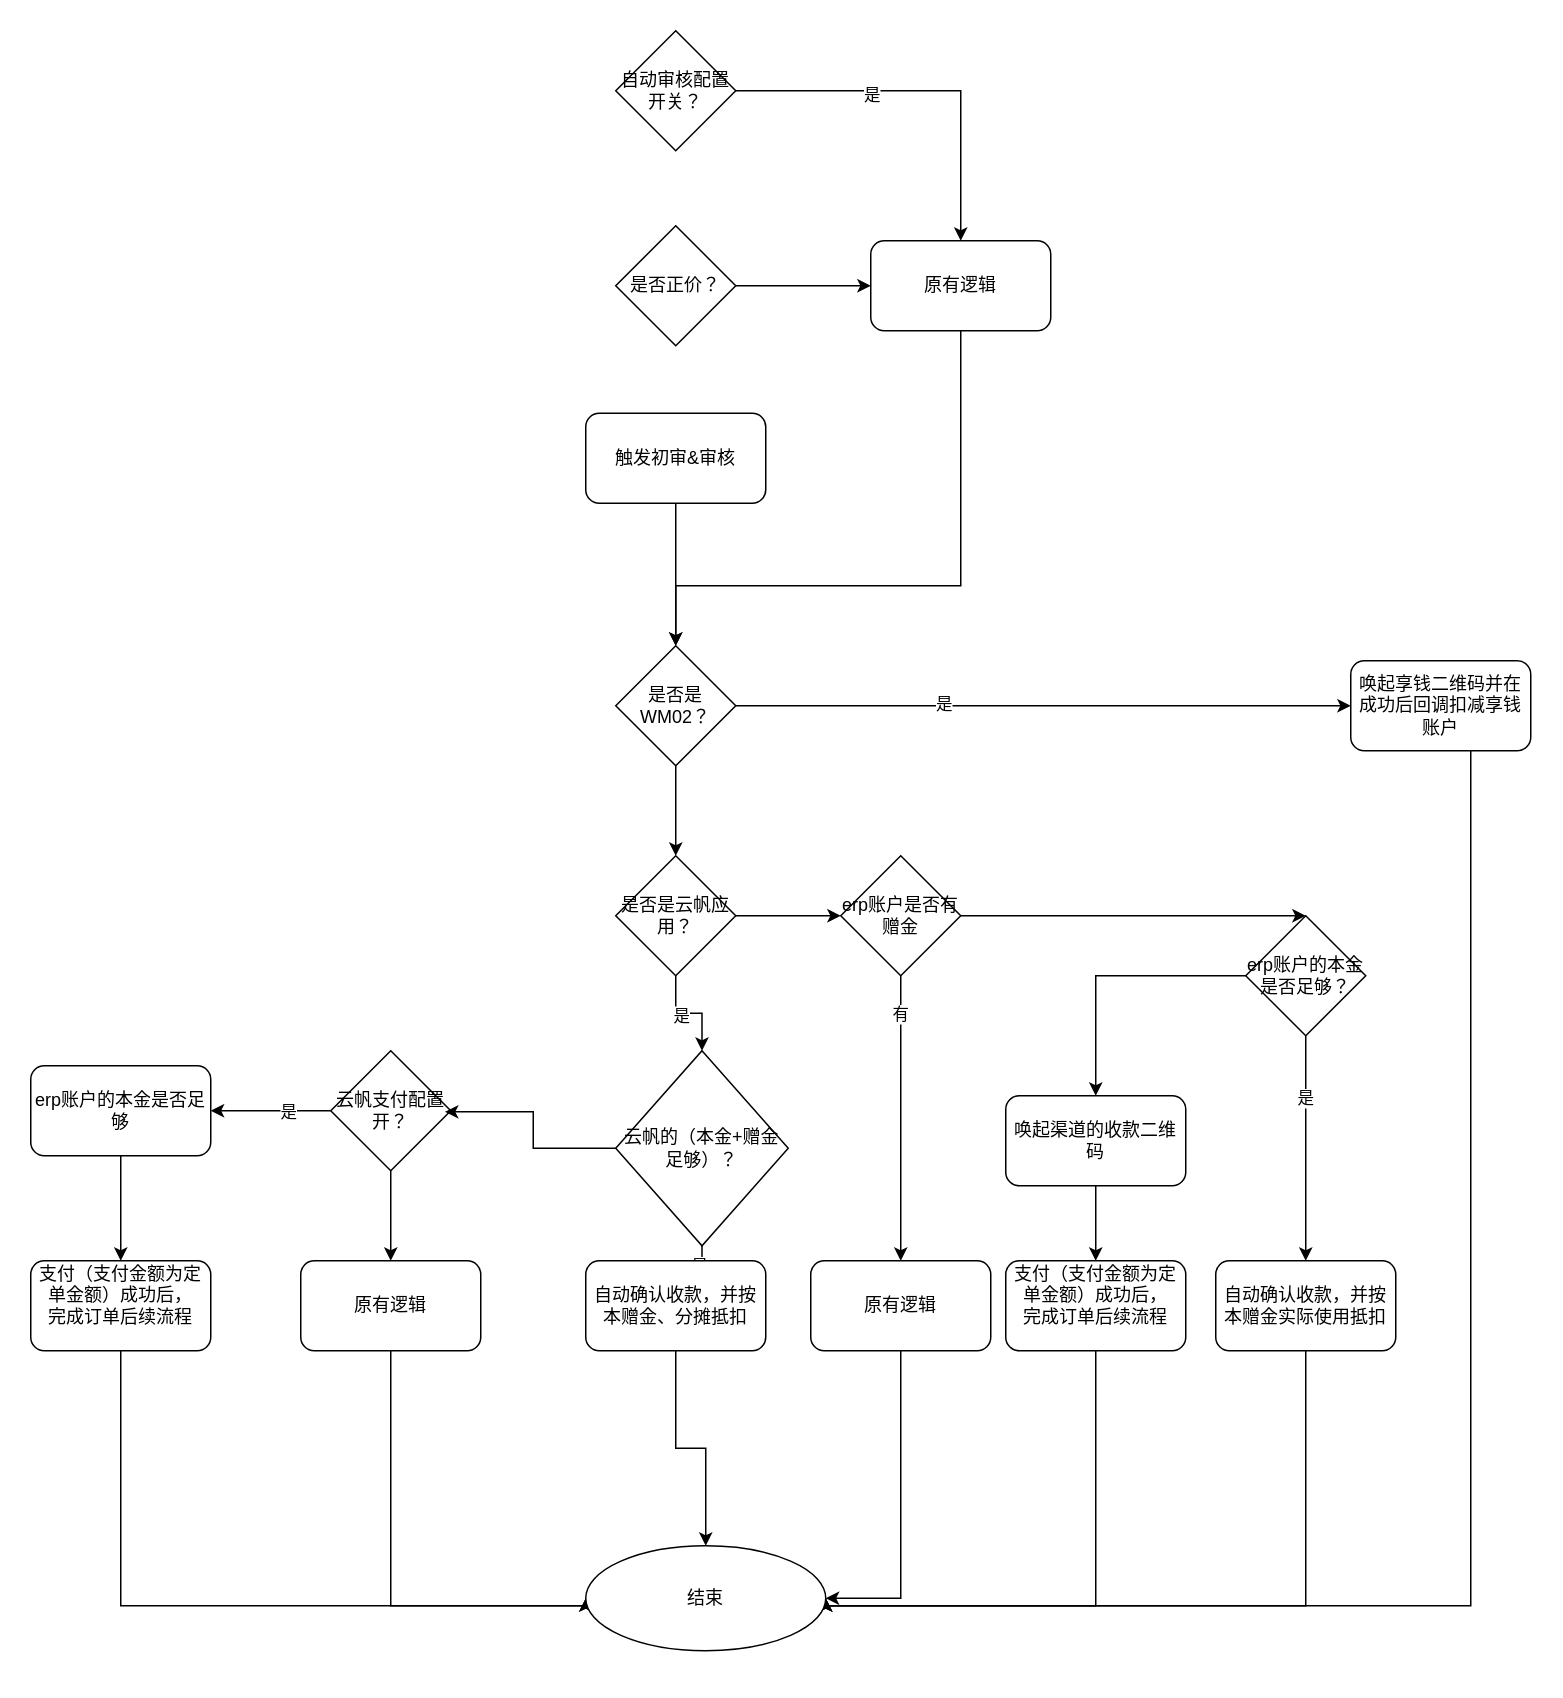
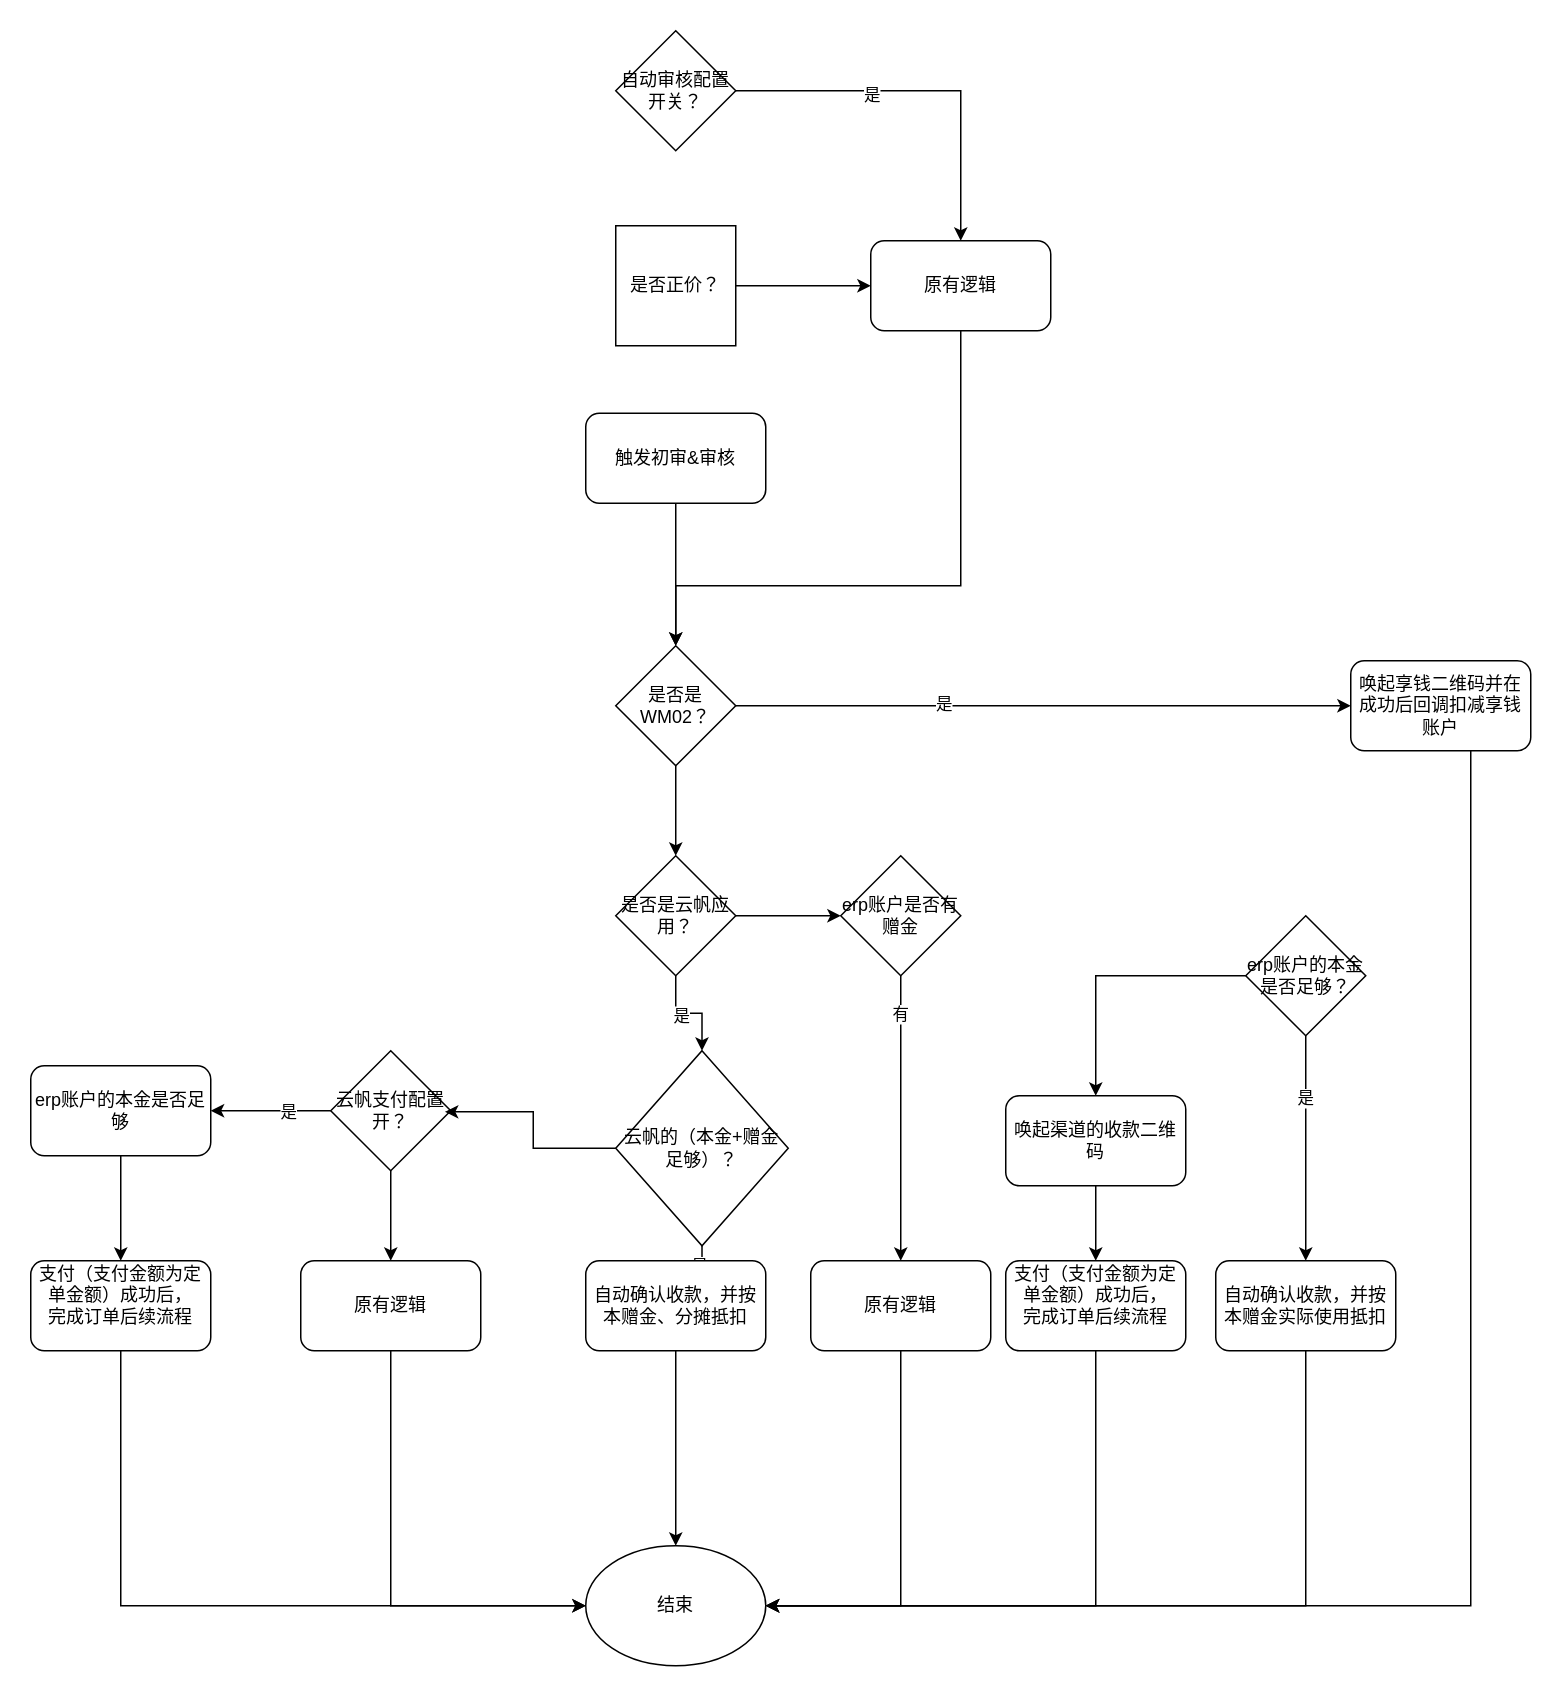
  <mxCell id="0" />
  <mxCell id="1" parent="0" />
  <mxCell id="2" style="edgeStyle=orthogonalEdgeStyle;rounded=0;orthogonalLoop=1;jettySize=auto;html=1;exitX=1;exitY=0.5;exitDx=0;exitDy=0;" edge="1" parent="1" source="4" target="8"><mxGeometry relative="1" as="geometry" /></mxCell>
  <mxCell id="3" value="是" style="edgeLabel;html=1;align=center;verticalAlign=middle;resizable=0;points=[];" vertex="1" connectable="0" parent="2"><mxGeometry x="-0.28" y="-2" relative="1" as="geometry"><mxPoint as="offset" /></mxGeometry></mxCell>
  <mxCell id="4" value="自动审核配置开关？" style="rhombus;whiteSpace=wrap;html=1;" vertex="1" parent="1"><mxGeometry x="410" y="20" width="80" height="80" as="geometry" /></mxCell>
  <mxCell id="5" style="edgeStyle=orthogonalEdgeStyle;rounded=0;orthogonalLoop=1;jettySize=auto;html=1;" edge="1" parent="1" source="6" target="8"><mxGeometry relative="1" as="geometry" /></mxCell>
- <mxCell id="6" value="是否正价？" style="rhombus;whiteSpace=wrap;html=1;" vertex="1" parent="1"><mxGeometry x="410" y="150" width="80" height="80" as="geometry" /></mxCell>
+ <mxCell id="6" value="是否正价？" style="whiteSpace=wrap;html=1;rounded=0;" vertex="1" parent="1"><mxGeometry x="410" y="150" width="80" height="80" as="geometry" /></mxCell>
  <mxCell id="7" style="edgeStyle=orthogonalEdgeStyle;rounded=0;orthogonalLoop=1;jettySize=auto;html=1;" edge="1" parent="1" source="8" target="14"><mxGeometry relative="1" as="geometry"><Array as="points"><mxPoint x="640" y="390" /><mxPoint x="450" y="390" /></Array></mxGeometry></mxCell>
  <mxCell id="8" value="原有逻辑" style="rounded=1;whiteSpace=wrap;html=1;" vertex="1" parent="1"><mxGeometry x="580" y="160" width="120" height="60" as="geometry" /></mxCell>
  <mxCell id="9" style="edgeStyle=orthogonalEdgeStyle;rounded=0;orthogonalLoop=1;jettySize=auto;html=1;entryX=0.5;entryY=0;entryDx=0;entryDy=0;" edge="1" parent="1" source="10" target="14"><mxGeometry relative="1" as="geometry" /></mxCell>
  <mxCell id="10" value="触发初审&amp;amp;审核" style="rounded=1;whiteSpace=wrap;html=1;" vertex="1" parent="1"><mxGeometry x="390" y="275" width="120" height="60" as="geometry" /></mxCell>
  <mxCell id="11" style="edgeStyle=orthogonalEdgeStyle;rounded=0;orthogonalLoop=1;jettySize=auto;html=1;" edge="1" parent="1" source="14" target="16"><mxGeometry relative="1" as="geometry" /></mxCell>
  <mxCell id="12" value="是" style="edgeLabel;html=1;align=center;verticalAlign=middle;resizable=0;points=[];" vertex="1" connectable="0" parent="11"><mxGeometry x="-0.326" y="2" relative="1" as="geometry"><mxPoint as="offset" /></mxGeometry></mxCell>
  <mxCell id="13" style="edgeStyle=orthogonalEdgeStyle;rounded=0;orthogonalLoop=1;jettySize=auto;html=1;" edge="1" parent="1" source="14" target="20"><mxGeometry relative="1" as="geometry" /></mxCell>
  <mxCell id="14" value="是否是WM02？" style="rhombus;whiteSpace=wrap;html=1;" vertex="1" parent="1"><mxGeometry x="410" y="430" width="80" height="80" as="geometry" /></mxCell>
  <mxCell id="15" style="edgeStyle=orthogonalEdgeStyle;rounded=0;orthogonalLoop=1;jettySize=auto;html=1;entryX=1;entryY=0.5;entryDx=0;entryDy=0;" edge="1" parent="1" source="16" target="49"><mxGeometry relative="1" as="geometry"><Array as="points"><mxPoint x="980" y="1070" /></Array></mxGeometry></mxCell>
  <mxCell id="16" value="唤起享钱二维码并在成功后回调扣减享钱账户" style="rounded=1;whiteSpace=wrap;html=1;" vertex="1" parent="1"><mxGeometry x="900" y="440" width="120" height="60" as="geometry" /></mxCell>
  <mxCell id="17" style="edgeStyle=orthogonalEdgeStyle;rounded=0;orthogonalLoop=1;jettySize=auto;html=1;exitX=0.5;exitY=1;exitDx=0;exitDy=0;" edge="1" parent="1" source="20" target="23"><mxGeometry relative="1" as="geometry" /></mxCell>
  <mxCell id="18" value="是" style="edgeLabel;html=1;align=center;verticalAlign=middle;resizable=0;points=[];" vertex="1" connectable="0" parent="17"><mxGeometry x="-0.171" y="-1" relative="1" as="geometry"><mxPoint as="offset" /></mxGeometry></mxCell>
  <mxCell id="19" style="edgeStyle=orthogonalEdgeStyle;rounded=0;orthogonalLoop=1;jettySize=auto;html=1;exitX=1;exitY=0.5;exitDx=0;exitDy=0;entryX=0;entryY=0.5;entryDx=0;entryDy=0;" edge="1" parent="1" source="20" target="51"><mxGeometry relative="1" as="geometry" /></mxCell>
  <mxCell id="20" value="是否是云帆应用？" style="rhombus;whiteSpace=wrap;html=1;" vertex="1" parent="1"><mxGeometry x="410" y="570" width="80" height="80" as="geometry" /></mxCell>
  <mxCell id="21" style="edgeStyle=orthogonalEdgeStyle;rounded=0;orthogonalLoop=1;jettySize=auto;html=1;exitX=0.5;exitY=1;exitDx=0;exitDy=0;" edge="1" parent="1" source="23" target="25"><mxGeometry relative="1" as="geometry" /></mxCell>
  <mxCell id="22" value="是" style="edgeLabel;html=1;align=center;verticalAlign=middle;resizable=0;points=[];" vertex="1" connectable="0" parent="21"><mxGeometry x="-0.468" y="-2" relative="1" as="geometry"><mxPoint as="offset" /></mxGeometry></mxCell>
  <mxCell id="23" value="云帆的（本金+赠金足够）？" style="rhombus;whiteSpace=wrap;html=1;" vertex="1" parent="1"><mxGeometry x="410" y="700" width="115" height="130" as="geometry" /></mxCell>
  <mxCell id="24" style="edgeStyle=orthogonalEdgeStyle;rounded=0;orthogonalLoop=1;jettySize=auto;html=1;exitX=0.5;exitY=1;exitDx=0;exitDy=0;" edge="1" parent="1" source="25" target="49"><mxGeometry relative="1" as="geometry" /></mxCell>
  <mxCell id="25" value="自动确认收款，并按本赠金、分摊抵扣" style="rounded=1;whiteSpace=wrap;html=1;" vertex="1" parent="1"><mxGeometry x="390" y="840" width="120" height="60" as="geometry" /></mxCell>
  <mxCell id="26" style="edgeStyle=orthogonalEdgeStyle;rounded=0;orthogonalLoop=1;jettySize=auto;html=1;exitX=0.5;exitY=1;exitDx=0;exitDy=0;" edge="1" parent="1" source="29" target="31"><mxGeometry relative="1" as="geometry" /></mxCell>
  <mxCell id="27" style="edgeStyle=orthogonalEdgeStyle;rounded=0;orthogonalLoop=1;jettySize=auto;html=1;exitX=0;exitY=0.5;exitDx=0;exitDy=0;entryX=1;entryY=0.5;entryDx=0;entryDy=0;" edge="1" parent="1" source="29" target="34"><mxGeometry relative="1" as="geometry" /></mxCell>
  <mxCell id="28" value="是" style="edgeLabel;html=1;align=center;verticalAlign=middle;resizable=0;points=[];" vertex="1" connectable="0" parent="27"><mxGeometry x="-0.275" relative="1" as="geometry"><mxPoint as="offset" /></mxGeometry></mxCell>
  <mxCell id="29" value="云帆支付配置开？" style="rhombus;whiteSpace=wrap;html=1;" vertex="1" parent="1"><mxGeometry x="220" y="700" width="80" height="80" as="geometry" /></mxCell>
  <mxCell id="30" style="edgeStyle=orthogonalEdgeStyle;rounded=0;orthogonalLoop=1;jettySize=auto;html=1;entryX=0;entryY=0.5;entryDx=0;entryDy=0;" edge="1" parent="1" source="31" target="49"><mxGeometry relative="1" as="geometry"><Array as="points"><mxPoint x="260" y="1070" /></Array></mxGeometry></mxCell>
  <mxCell id="31" value="原有逻辑" style="rounded=1;whiteSpace=wrap;html=1;" vertex="1" parent="1"><mxGeometry x="200" y="840" width="120" height="60" as="geometry" /></mxCell>
  <mxCell id="32" style="edgeStyle=orthogonalEdgeStyle;rounded=0;orthogonalLoop=1;jettySize=auto;html=1;exitX=0;exitY=0.5;exitDx=0;exitDy=0;entryX=0.951;entryY=0.509;entryDx=0;entryDy=0;entryPerimeter=0;" edge="1" parent="1" source="23" target="29"><mxGeometry relative="1" as="geometry" /></mxCell>
  <mxCell id="33" style="edgeStyle=orthogonalEdgeStyle;rounded=0;orthogonalLoop=1;jettySize=auto;html=1;entryX=0.5;entryY=0;entryDx=0;entryDy=0;" edge="1" parent="1" source="34" target="36"><mxGeometry relative="1" as="geometry" /></mxCell>
  <mxCell id="34" value="erp账户的本金是否足够" style="rounded=1;whiteSpace=wrap;html=1;" vertex="1" parent="1"><mxGeometry x="20" y="710" width="120" height="60" as="geometry" /></mxCell>
  <mxCell id="35" style="edgeStyle=orthogonalEdgeStyle;rounded=0;orthogonalLoop=1;jettySize=auto;html=1;entryX=0;entryY=0.5;entryDx=0;entryDy=0;" edge="1" parent="1" source="36" target="49"><mxGeometry relative="1" as="geometry"><Array as="points"><mxPoint x="80" y="1070" /></Array></mxGeometry></mxCell>
  <mxCell id="36" value="支付（支付金额为定单金额）成功后，&lt;br&gt;完成订单后续流程&lt;div&gt;&lt;br&gt;&lt;/div&gt;" style="rounded=1;whiteSpace=wrap;html=1;" vertex="1" parent="1"><mxGeometry x="20" y="840" width="120" height="60" as="geometry" /></mxCell>
  <mxCell id="37" style="edgeStyle=orthogonalEdgeStyle;rounded=0;orthogonalLoop=1;jettySize=auto;html=1;" edge="1" parent="1" source="40" target="42"><mxGeometry relative="1" as="geometry"><mxPoint x="850" y="730" as="targetPoint" /></mxGeometry></mxCell>
  <mxCell id="38" value="是" style="edgeLabel;html=1;align=center;verticalAlign=middle;resizable=0;points=[];" vertex="1" connectable="0" parent="37"><mxGeometry x="-0.458" y="-1" relative="1" as="geometry"><mxPoint as="offset" /></mxGeometry></mxCell>
  <mxCell id="39" style="edgeStyle=orthogonalEdgeStyle;rounded=0;orthogonalLoop=1;jettySize=auto;html=1;exitX=0;exitY=0.5;exitDx=0;exitDy=0;entryX=0.5;entryY=0;entryDx=0;entryDy=0;" edge="1" parent="1" source="40" target="44"><mxGeometry relative="1" as="geometry" /></mxCell>
  <mxCell id="40" value="erp账户的本金是否足够？" style="rhombus;whiteSpace=wrap;html=1;" vertex="1" parent="1"><mxGeometry x="830" y="610" width="80" height="80" as="geometry" /></mxCell>
  <mxCell id="41" style="edgeStyle=orthogonalEdgeStyle;rounded=0;orthogonalLoop=1;jettySize=auto;html=1;entryX=1;entryY=0.5;entryDx=0;entryDy=0;" edge="1" parent="1" source="42" target="49"><mxGeometry relative="1" as="geometry"><Array as="points"><mxPoint x="870" y="1070" /></Array></mxGeometry></mxCell>
  <mxCell id="42" value="自动确认收款，并按本赠金实际使用抵扣" style="rounded=1;whiteSpace=wrap;html=1;" vertex="1" parent="1"><mxGeometry x="810" y="840" width="120" height="60" as="geometry" /></mxCell>
  <mxCell id="43" style="edgeStyle=orthogonalEdgeStyle;rounded=0;orthogonalLoop=1;jettySize=auto;html=1;entryX=0.5;entryY=0;entryDx=0;entryDy=0;" edge="1" parent="1" source="44" target="46"><mxGeometry relative="1" as="geometry" /></mxCell>
  <mxCell id="44" value="唤起渠道的收款二维码" style="rounded=1;whiteSpace=wrap;html=1;" vertex="1" parent="1"><mxGeometry x="670" y="730" width="120" height="60" as="geometry" /></mxCell>
  <mxCell id="45" style="edgeStyle=orthogonalEdgeStyle;rounded=0;orthogonalLoop=1;jettySize=auto;html=1;entryX=1;entryY=0.5;entryDx=0;entryDy=0;exitX=0.5;exitY=1;exitDx=0;exitDy=0;" edge="1" parent="1" source="46" target="49"><mxGeometry relative="1" as="geometry"><Array as="points"><mxPoint x="730" y="1070" /></Array></mxGeometry></mxCell>
  <mxCell id="46" value="支付（支付金额为定单金额）成功后，&lt;br&gt;完成订单后续流程&lt;div&gt;&lt;br&gt;&lt;/div&gt;" style="rounded=1;whiteSpace=wrap;html=1;" vertex="1" parent="1"><mxGeometry x="670" y="840" width="120" height="60" as="geometry" /></mxCell>
  <mxCell id="47" style="edgeStyle=orthogonalEdgeStyle;rounded=0;orthogonalLoop=1;jettySize=auto;html=1;exitX=0.5;exitY=1;exitDx=0;exitDy=0;entryX=1;entryY=0.5;entryDx=0;entryDy=0;" edge="1" parent="1" source="48" target="49"><mxGeometry relative="1" as="geometry" /></mxCell>
  <mxCell id="48" value="原有逻辑" style="rounded=1;whiteSpace=wrap;html=1;" vertex="1" parent="1"><mxGeometry x="540" y="840" width="120" height="60" as="geometry" /></mxCell>
- <mxCell id="49" value="结束" style="ellipse;whiteSpace=wrap;html=1;" vertex="1" parent="1"><mxGeometry x="390" y="1030" width="160" height="70" as="geometry" /></mxCell>
- <mxCell id="50" style="edgeStyle=orthogonalEdgeStyle;rounded=0;orthogonalLoop=1;jettySize=auto;html=1;entryX=0.5;entryY=0;entryDx=0;entryDy=0;" edge="1" parent="1" source="51" target="40"><mxGeometry relative="1" as="geometry"><Array as="points"><mxPoint x="790" y="610" /><mxPoint x="790" y="610" /></Array></mxGeometry></mxCell>
+ <mxCell id="49" value="结束" style="ellipse;whiteSpace=wrap;html=1;" vertex="1" parent="1"><mxGeometry x="390" y="1030" width="120" height="80" as="geometry" /></mxCell>
  <mxCell id="51" value="erp账户是否有赠金" style="rhombus;whiteSpace=wrap;html=1;" vertex="1" parent="1"><mxGeometry x="560" y="570" width="80" height="80" as="geometry" /></mxCell>
  <mxCell id="52" style="edgeStyle=orthogonalEdgeStyle;rounded=0;orthogonalLoop=1;jettySize=auto;html=1;exitX=0.5;exitY=1;exitDx=0;exitDy=0;" edge="1" parent="1" source="51" target="48"><mxGeometry relative="1" as="geometry" /></mxCell>
  <mxCell id="53" value="有" style="edgeLabel;html=1;align=center;verticalAlign=middle;resizable=0;points=[];" vertex="1" connectable="0" parent="52"><mxGeometry x="-0.741" y="-1" relative="1" as="geometry"><mxPoint as="offset" /></mxGeometry></mxCell>
